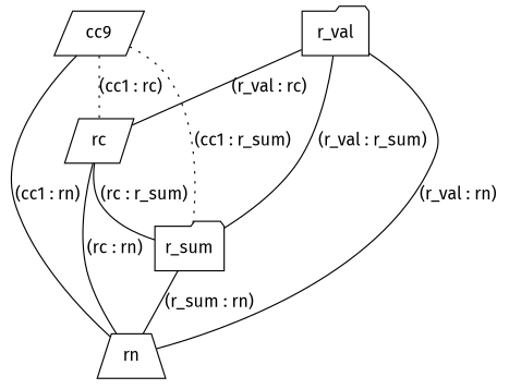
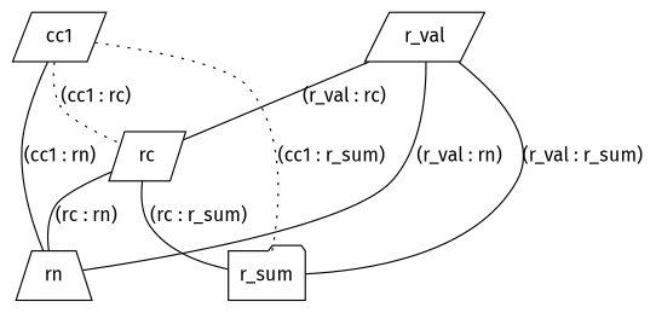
  graph {
    fontname="Fira Sans"
    node [fontname="Fira Sans" shape=folder]
    edge [fontname="Fira Sans" style=solid]
    n1 [label=r_sum]
    n2 [label=rn shape=trapezium]
    n3 [label=rc shape=parallelogram]
-   n4 [label=cc9 shape=parallelogram]
-   n5 [label=r_val]
-   n1 -- n2 [label="(r_sum : rn)"]
+   n4 [label=cc1 shape=parallelogram]
+   n5 [label=r_val shape=parallelogram]
    n3 -- n1 [label="(rc : r_sum)"]
    n3 -- n2 [label="(rc : rn)"]
    n4 -- n1 [label="(cc1 : r_sum)" style=dotted]
    n4 -- n2 [label="(cc1 : rn)"]
    n4 -- n3 [label="(cc1 : rc)" style=dotted]
    n5 -- n1 [label="(r_val : r_sum)"]
    n5 -- n2 [label="(r_val : rn)"]
    n5 -- n3 [label="(r_val : rc)"]
  }
